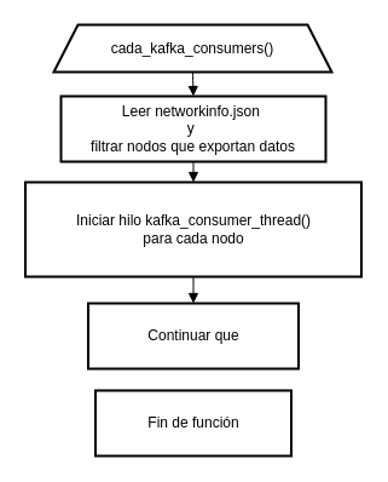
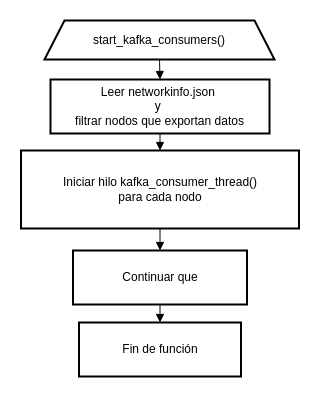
  <mxCell id="0" />
  <mxCell id="1" parent="0" />
- <mxCell id="2" value="cada_kafka_consumers()" style="shape=trapezoid;perimeter=trapezoidPerimeter;fixedSize=1;strokeWidth=2;whiteSpace=wrap;" vertex="1" parent="1"><mxGeometry x="44" y="20" width="230" height="39" as="geometry" /></mxCell>
+ <mxCell id="2" value="start_kafka_consumers()" style="shape=trapezoid;perimeter=trapezoidPerimeter;fixedSize=1;strokeWidth=2;whiteSpace=wrap;" vertex="1" parent="1"><mxGeometry x="44" y="20" width="230" height="39" as="geometry" /></mxCell>
  <mxCell id="3" value="Leer networkinfo.json &#10;y &#10;filtrar nodos que exportan datos" style="whiteSpace=wrap;strokeWidth=2;" vertex="1" parent="1"><mxGeometry x="50" y="79" width="219" height="54" as="geometry" /></mxCell>
  <mxCell id="4" value="Continuar que" style="whiteSpace=wrap;strokeWidth=2;" vertex="1" parent="1"><mxGeometry x="72.5" y="250" width="174" height="54" as="geometry" /></mxCell>
  <mxCell id="5" value="Iniciar hilo kafka_consumer_thread()&#10;para cada nodo" style="whiteSpace=wrap;strokeWidth=2;" vertex="1" parent="1"><mxGeometry x="20.5" y="150" width="278" height="78" as="geometry" /></mxCell>
  <mxCell id="6" value="Fin de función" style="whiteSpace=wrap;strokeWidth=2;" vertex="1" parent="1"><mxGeometry x="78.5" y="322" width="162" height="54" as="geometry" /></mxCell>
  <mxCell id="7" value="" style="curved=1;startArrow=none;endArrow=block;exitX=0.5;exitY=1;entryX=0.5;entryY=0;rounded=0;" edge="1" parent="1" source="2" target="3"><mxGeometry relative="1" as="geometry"><Array as="points" /></mxGeometry></mxCell>
  <mxCell id="8" value="" style="curved=1;startArrow=none;endArrow=block;exitX=0.5;exitY=1;entryX=0.5;entryY=0;rounded=0;entryDx=0;entryDy=0;" edge="1" parent="1" source="3" target="5"><mxGeometry relative="1" as="geometry"><Array as="points" /><mxPoint x="159.5" y="150" as="targetPoint" /></mxGeometry></mxCell>
+ <mxCell id="9" value="" style="curved=1;startArrow=none;endArrow=block;exitX=0.5;exitY=1;entryX=0.5;entryY=0;rounded=0;" edge="1" parent="1" source="4" target="6"><mxGeometry relative="1" as="geometry"><Array as="points" /></mxGeometry></mxCell>
  <mxCell id="10" value="" style="curved=1;startArrow=none;endArrow=block;exitX=0.5;exitY=1;entryX=0.5;entryY=0;rounded=0;exitDx=0;exitDy=0;entryDx=0;entryDy=0;" edge="1" parent="1" source="5" target="4"><mxGeometry relative="1" as="geometry"><Array as="points" /><mxPoint x="170.5" y="160" as="sourcePoint" /><mxPoint x="170" y="177" as="targetPoint" /></mxGeometry></mxCell>
